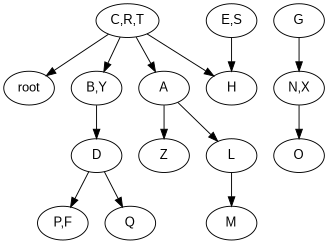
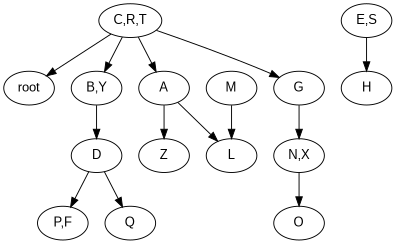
  strict digraph {
    fontname="Liberation Sans"
    node [fontname="Liberation Sans"]
    edge [fontname="Liberation Sans"]
    n1 [label=root]
    n2 [label="C,R,T"]
    n3 [label="B,Y"]
    n4 [label=A]
    n5 [label=G]
    n6 [label=D]
    n7 [label=Z]
    n8 [label=L]
    n9 [label="N,X"]
    n10 [label="P,F"]
    n11 [label=Q]
    n12 [label="E,S"]
    n13 [label=H]
    n14 [label=M]
    n15 [label=O]
    n2 -> n1
    n2 -> n3
    n2 -> n4
-   n2 -> n13
+   n2 -> n5
    n3 -> n6
    n4 -> n7
    n4 -> n8
    n5 -> n9
    n6 -> n10
    n6 -> n11
-   n8 -> n14
+   n14 -> n8
    n9 -> n15
    n12 -> n13
  }
